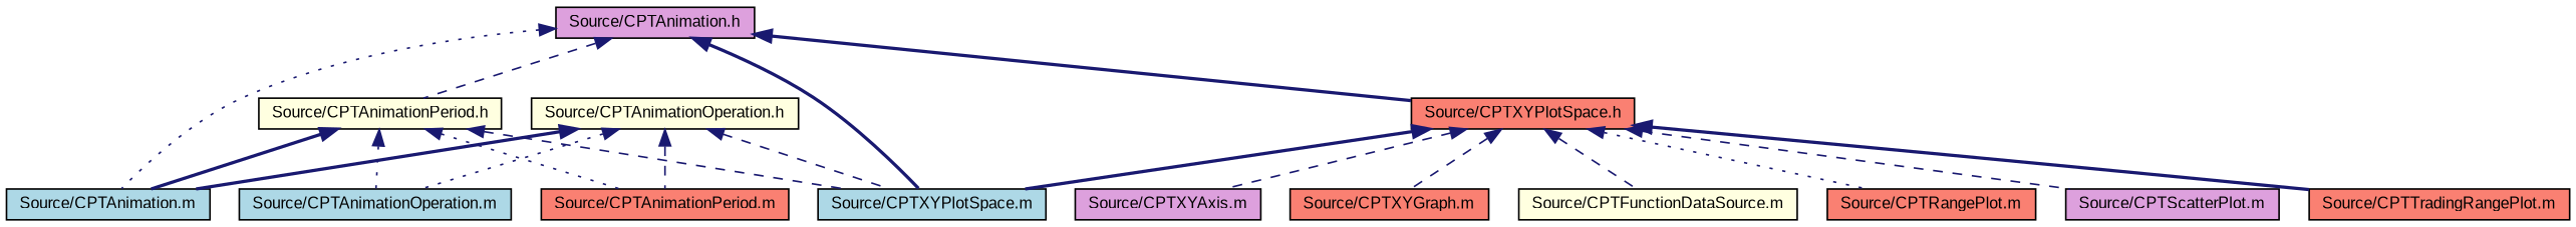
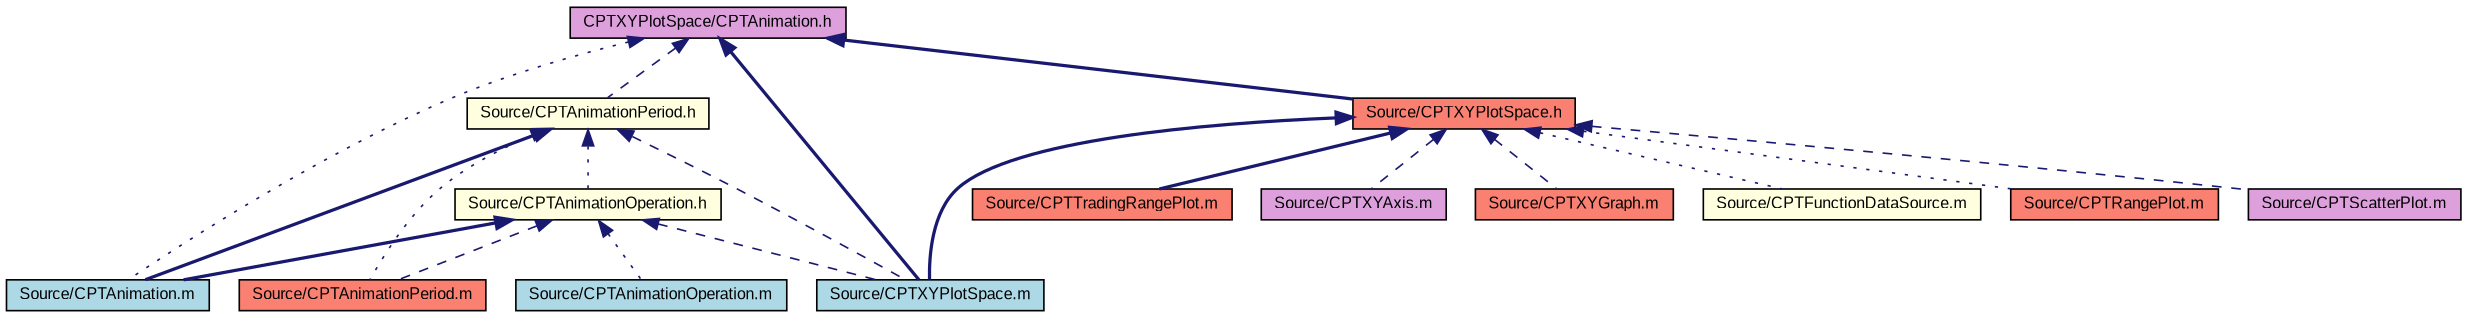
  digraph {
    fontname="Liberation Sans"
    node [color=black fillcolor=salmon fontname="Liberation Sans" fontsize=10 shape=record style=filled]
    edge [color=midnightblue dir=back fontname="Liberation Sans" fontsize=10 labelfontname="Lucinda Grande" labelfontsize=10 style=dashed]
-   n1 [fillcolor=plum fontcolor=black height=0.2 label="Source/CPTAnimation.h" width=0.4]
+   n1 [fillcolor=plum fontcolor=black height=0.2 label="CPTXYPlotSpace/CPTAnimation.h" width=0.4]
    n2 [fillcolor=lightblue height=0.2 label="Source/CPTAnimation.m" width=0.4]
    n3 [fillcolor=lightblue height=0.2 label="Source/CPTXYPlotSpace.m" width=0.4]
    n4 [fillcolor=lightyellow height=0.2 label="Source/CPTAnimationPeriod.h" width=0.4]
    n5 [height=0.2 label="Source/CPTXYPlotSpace.h" width=0.4]
    n6 [fillcolor=lightyellow height=0.2 label="Source/CPTAnimationOperation.h" width=0.4]
    n7 [fillcolor=lightblue height=0.2 label="Source/CPTAnimationOperation.m" width=0.4]
    n8 [height=0.2 label="Source/CPTAnimationPeriod.m" width=0.4]
    n9 [fillcolor=lightyellow height=0.2 label="Source/CPTFunctionDataSource.m" width=0.4]
    n10 [height=0.2 label="Source/CPTRangePlot.m" width=0.4]
    n11 [fillcolor=plum height=0.2 label="Source/CPTScatterPlot.m" width=0.4]
    n12 [height=0.2 label="Source/CPTTradingRangePlot.m" width=0.4]
    n13 [fillcolor=plum height=0.2 label="Source/CPTXYAxis.m" width=0.4]
    n14 [height=0.2 label="Source/CPTXYGraph.m" width=0.4]
    n1 -> n2 [style=dotted]
    n1 -> n3 [style=bold]
    n1 -> n4
    n1 -> n5 [style=bold]
    n4 -> n2 [style=bold]
    n4 -> n3
-   n4 -> n7 [style=dotted]
+   n4 -> n6 [style=dotted]
    n4 -> n8 [style=dotted]
    n5 -> n3 [style=bold]
-   n5 -> n9
+   n5 -> n9 [style=dotted]
    n5 -> n10 [style=dotted]
    n5 -> n11
    n5 -> n12 [style=bold]
    n5 -> n13
    n5 -> n14
    n6 -> n2 [style=bold]
    n6 -> n3
    n6 -> n7 [style=dotted]
    n6 -> n8
  }
